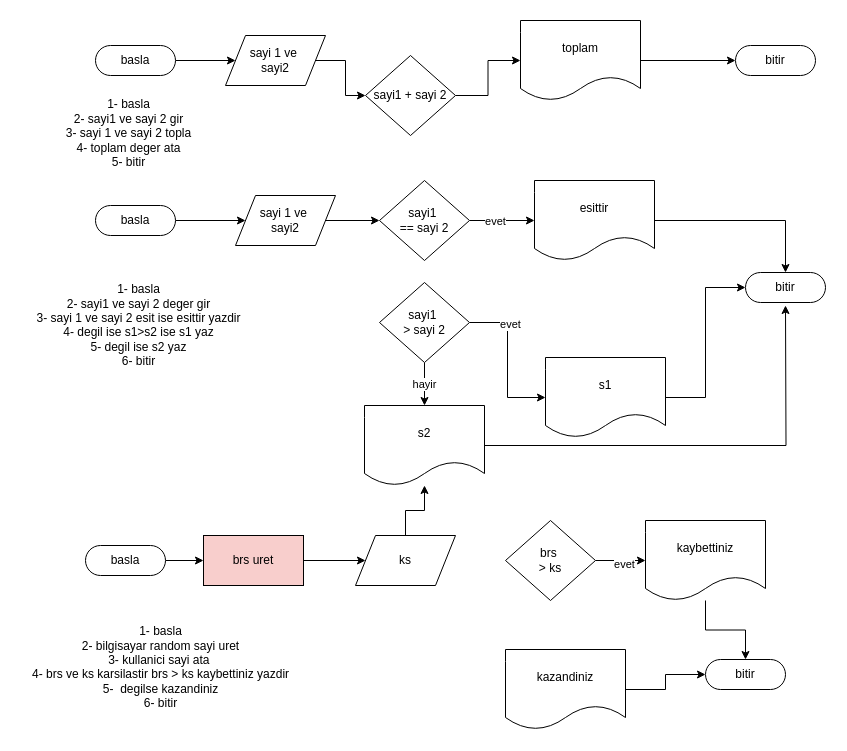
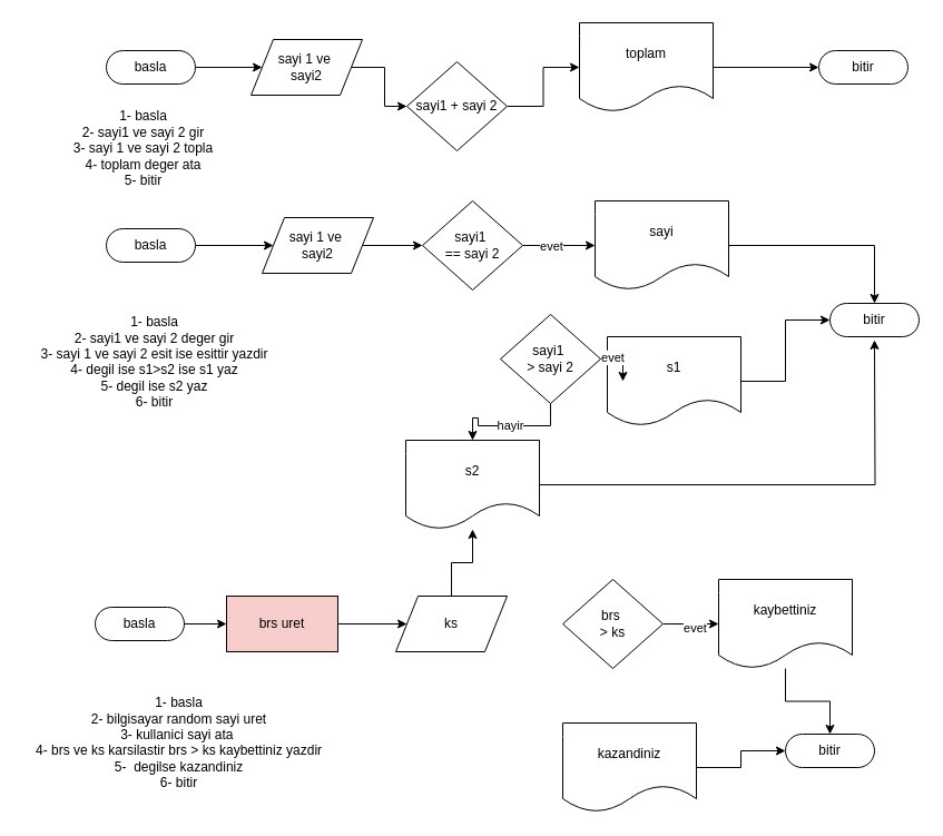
  <mxCell id="0" />
  <mxCell id="1" parent="0" />
  <mxCell id="2" value="" style="edgeStyle=orthogonalEdgeStyle;rounded=0;orthogonalLoop=1;jettySize=auto;html=1;" edge="1" parent="1" source="3" target="5"><mxGeometry relative="1" as="geometry" /></mxCell>
  <mxCell id="3" value="basla" style="html=1;dashed=0;whiteSpace=wrap;shape=mxgraph.dfd.start" vertex="1" parent="1"><mxGeometry x="95" y="45" width="80" height="30" as="geometry" /></mxCell>
  <mxCell id="4" value="" style="edgeStyle=orthogonalEdgeStyle;rounded=0;orthogonalLoop=1;jettySize=auto;html=1;" edge="1" parent="1" source="5" target="7"><mxGeometry relative="1" as="geometry" /></mxCell>
  <mxCell id="5" value="sayi 1 ve&amp;nbsp;&lt;div&gt;&lt;span style=&quot;background-color: initial;&quot;&gt;sayi2&lt;/span&gt;&lt;br&gt;&lt;/div&gt;" style="shape=parallelogram;perimeter=parallelogramPerimeter;whiteSpace=wrap;html=1;dashed=0;" vertex="1" parent="1"><mxGeometry x="225" y="35" width="100" height="50" as="geometry" /></mxCell>
  <mxCell id="6" value="" style="edgeStyle=orthogonalEdgeStyle;rounded=0;orthogonalLoop=1;jettySize=auto;html=1;" edge="1" parent="1" source="7" target="9"><mxGeometry relative="1" as="geometry" /></mxCell>
  <mxCell id="7" value="sayi1 + sayi 2" style="shape=rhombus;html=1;dashed=0;whiteSpace=wrap;perimeter=rhombusPerimeter;" vertex="1" parent="1"><mxGeometry x="365" y="55" width="90" height="80" as="geometry" /></mxCell>
  <mxCell id="8" value="" style="edgeStyle=orthogonalEdgeStyle;rounded=0;orthogonalLoop=1;jettySize=auto;html=1;" edge="1" parent="1"><mxGeometry relative="1" as="geometry"><mxPoint x="635" y="60" as="sourcePoint" /><mxPoint x="735" y="60" as="targetPoint" /></mxGeometry></mxCell>
  <mxCell id="9" value="toplam" style="shape=document;whiteSpace=wrap;html=1;boundedLbl=1;dashed=0;" vertex="1" parent="1"><mxGeometry x="520" y="20" width="120" height="80" as="geometry" /></mxCell>
  <mxCell id="10" value="bitir" style="html=1;dashed=0;whiteSpace=wrap;shape=mxgraph.dfd.start" vertex="1" parent="1"><mxGeometry x="735" y="45" width="80" height="30" as="geometry" /></mxCell>
  <mxCell id="11" value="1- basla&lt;div&gt;2- sayi1 ve sayi 2 gir&lt;/div&gt;&lt;div&gt;3-&amp;nbsp;&lt;span style=&quot;background-color: initial;&quot;&gt;sayi 1 ve sayi 2 topla&lt;/span&gt;&lt;/div&gt;&lt;div&gt;4- toplam deger ata&lt;/div&gt;&lt;div&gt;5- bitir&lt;/div&gt;&lt;div&gt;&lt;br&gt;&lt;/div&gt;" style="text;html=1;align=center;verticalAlign=middle;resizable=0;points=[];autosize=1;strokeColor=none;fillColor=none;" vertex="1" parent="1"><mxGeometry x="53" y="90" width="150" height="100" as="geometry" /></mxCell>
  <mxCell id="12" value="1- basla&lt;div&gt;2- sayi1 ve sayi 2 deger gir&lt;/div&gt;&lt;div&gt;3-&amp;nbsp;&lt;span style=&quot;background-color: initial;&quot;&gt;sayi 1 ve sayi 2 esit ise esittir yazdir&lt;/span&gt;&lt;/div&gt;&lt;div&gt;4- degil ise s1&amp;gt;s2 ise s1 yaz&lt;/div&gt;&lt;div&gt;5- degil ise s2 yaz&lt;br&gt;&lt;/div&gt;&lt;div&gt;6- bitir&lt;/div&gt;&lt;div&gt;&lt;br&gt;&lt;/div&gt;" style="text;html=1;align=center;verticalAlign=middle;resizable=0;points=[];autosize=1;strokeColor=none;fillColor=none;" vertex="1" parent="1"><mxGeometry x="23" y="277" width="230" height="110" as="geometry" /></mxCell>
  <mxCell id="13" value="" style="edgeStyle=orthogonalEdgeStyle;rounded=0;orthogonalLoop=1;jettySize=auto;html=1;" edge="1" parent="1" source="14" target="16"><mxGeometry relative="1" as="geometry" /></mxCell>
  <mxCell id="14" value="basla" style="html=1;dashed=0;whiteSpace=wrap;shape=mxgraph.dfd.start" vertex="1" parent="1"><mxGeometry x="95" y="205" width="80" height="30" as="geometry" /></mxCell>
  <mxCell id="15" value="" style="edgeStyle=orthogonalEdgeStyle;rounded=0;orthogonalLoop=1;jettySize=auto;html=1;" edge="1" parent="1" source="16" target="19"><mxGeometry relative="1" as="geometry" /></mxCell>
  <mxCell id="16" value="sayi 1 ve&amp;nbsp;&lt;div&gt;&lt;span style=&quot;background-color: initial;&quot;&gt;sayi2&lt;/span&gt;&lt;br&gt;&lt;/div&gt;" style="shape=parallelogram;perimeter=parallelogramPerimeter;whiteSpace=wrap;html=1;dashed=0;" vertex="1" parent="1"><mxGeometry x="235" y="195" width="100" height="50" as="geometry" /></mxCell>
  <mxCell id="17" value="" style="edgeStyle=orthogonalEdgeStyle;rounded=0;orthogonalLoop=1;jettySize=auto;html=1;" edge="1" parent="1" source="19" target="20"><mxGeometry relative="1" as="geometry" /></mxCell>
  <mxCell id="18" value="evet" style="edgeLabel;html=1;align=center;verticalAlign=middle;resizable=0;points=[];" vertex="1" connectable="0" parent="17"><mxGeometry x="-0.231" relative="1" as="geometry"><mxPoint as="offset" /></mxGeometry></mxCell>
  <mxCell id="19" value="sayi1&amp;nbsp;&lt;div&gt;== sayi 2&lt;/div&gt;" style="shape=rhombus;html=1;dashed=0;whiteSpace=wrap;perimeter=rhombusPerimeter;" vertex="1" parent="1"><mxGeometry x="379" y="180" width="90" height="80" as="geometry" /></mxCell>
- <mxCell id="20" value="esittir" style="shape=document;whiteSpace=wrap;html=1;boundedLbl=1;dashed=0;" vertex="1" parent="1"><mxGeometry x="534" y="180" width="120" height="80" as="geometry" /></mxCell>
+ <mxCell id="20" value="sayi" style="shape=document;whiteSpace=wrap;html=1;boundedLbl=1;dashed=0;" vertex="1" parent="1"><mxGeometry x="534" y="180" width="120" height="80" as="geometry" /></mxCell>
  <mxCell id="21" style="edgeStyle=orthogonalEdgeStyle;rounded=0;orthogonalLoop=1;jettySize=auto;html=1;" edge="1" parent="1" source="22"><mxGeometry relative="1" as="geometry"><mxPoint x="785" y="305" as="targetPoint" /></mxGeometry></mxCell>
- <mxCell id="22" value="s2" style="shape=document;whiteSpace=wrap;html=1;boundedLbl=1;dashed=0;" vertex="1" parent="1"><mxGeometry x="364" y="405" width="120" height="80" as="geometry" /></mxCell>
- <mxCell id="23" value="s1" style="shape=document;whiteSpace=wrap;html=1;boundedLbl=1;dashed=0;" vertex="1" parent="1"><mxGeometry x="545" y="357" width="120" height="80" as="geometry" /></mxCell>
+ <mxCell id="22" value="s2" style="shape=document;whiteSpace=wrap;html=1;boundedLbl=1;dashed=0;" vertex="1" parent="1"><mxGeometry x="364" y="395" width="120" height="80" as="geometry" /></mxCell>
+ <mxCell id="23" value="s1" style="shape=document;whiteSpace=wrap;html=1;boundedLbl=1;dashed=0;" vertex="1" parent="1"><mxGeometry x="545" y="302" width="120" height="80" as="geometry" /></mxCell>
  <mxCell id="24" value="" style="edgeStyle=orthogonalEdgeStyle;rounded=0;orthogonalLoop=1;jettySize=auto;html=1;" edge="1" parent="1" source="28" target="23"><mxGeometry relative="1" as="geometry" /></mxCell>
  <mxCell id="25" value="evet" style="edgeLabel;html=1;align=center;verticalAlign=middle;resizable=0;points=[];" vertex="1" connectable="0" parent="24"><mxGeometry x="-0.479" y="2" relative="1" as="geometry"><mxPoint as="offset" /></mxGeometry></mxCell>
  <mxCell id="26" value="" style="edgeStyle=orthogonalEdgeStyle;rounded=0;orthogonalLoop=1;jettySize=auto;html=1;" edge="1" parent="1" source="28" target="22"><mxGeometry relative="1" as="geometry" /></mxCell>
  <mxCell id="27" value="hayir" style="edgeLabel;html=1;align=center;verticalAlign=middle;resizable=0;points=[];" vertex="1" connectable="0" parent="26"><mxGeometry x="-0.023" y="-1" relative="1" as="geometry"><mxPoint as="offset" /></mxGeometry></mxCell>
- <mxCell id="28" value="sayi1&amp;nbsp;&lt;div&gt;&amp;gt; sayi 2&lt;/div&gt;" style="shape=rhombus;html=1;dashed=0;whiteSpace=wrap;perimeter=rhombusPerimeter;" vertex="1" parent="1"><mxGeometry x="379" y="282" width="90" height="80" as="geometry" /></mxCell>
+ <mxCell id="28" value="sayi1&amp;nbsp;&lt;div&gt;&amp;gt; sayi 2&lt;/div&gt;" style="shape=rhombus;html=1;dashed=0;whiteSpace=wrap;perimeter=rhombusPerimeter;" vertex="1" parent="1"><mxGeometry x="449" y="282" width="90" height="80" as="geometry" /></mxCell>
  <mxCell id="29" value="bitir" style="html=1;dashed=0;whiteSpace=wrap;shape=mxgraph.dfd.start" vertex="1" parent="1"><mxGeometry x="745" y="272" width="80" height="30" as="geometry" /></mxCell>
  <mxCell id="30" style="edgeStyle=orthogonalEdgeStyle;rounded=0;orthogonalLoop=1;jettySize=auto;html=1;entryX=0;entryY=0.5;entryDx=0;entryDy=0;entryPerimeter=0;" edge="1" parent="1" source="23" target="29"><mxGeometry relative="1" as="geometry" /></mxCell>
  <mxCell id="31" style="edgeStyle=orthogonalEdgeStyle;rounded=0;orthogonalLoop=1;jettySize=auto;html=1;entryX=0.5;entryY=0.5;entryDx=0;entryDy=-15;entryPerimeter=0;" edge="1" parent="1" source="20" target="29"><mxGeometry relative="1" as="geometry" /></mxCell>
  <mxCell id="32" value="1- basla&lt;div&gt;2- bilgisayar random sayi uret&lt;/div&gt;&lt;div&gt;&lt;span style=&quot;background-color: initial;&quot;&gt;3- kullanici sayi ata&amp;nbsp;&lt;/span&gt;&lt;/div&gt;&lt;div&gt;&lt;span style=&quot;background-color: initial;&quot;&gt;4- brs ve ks karsilastir&amp;nbsp;&lt;/span&gt;brs &amp;gt; ks kaybettiniz&lt;span style=&quot;background-color: initial;&quot;&gt;&amp;nbsp;yazdir&lt;/span&gt;&lt;/div&gt;&lt;div&gt;5-&amp;nbsp;&lt;span style=&quot;background-color: initial;&quot;&gt;&amp;nbsp;&lt;/span&gt;&lt;span style=&quot;background-color: initial;&quot;&gt;degilse kazandiniz&lt;/span&gt;&lt;/div&gt;&lt;div&gt;&lt;span style=&quot;background-color: initial;&quot;&gt;6- bitir&lt;/span&gt;&lt;/div&gt;&lt;div&gt;&lt;br&gt;&lt;/div&gt;" style="text;html=1;align=center;verticalAlign=middle;resizable=0;points=[];autosize=1;strokeColor=none;fillColor=none;" vertex="1" parent="1"><mxGeometry x="20" y="619" width="280" height="110" as="geometry" /></mxCell>
  <mxCell id="33" value="" style="edgeStyle=orthogonalEdgeStyle;rounded=0;orthogonalLoop=1;jettySize=auto;html=1;" edge="1" parent="1" source="34" target="38"><mxGeometry relative="1" as="geometry" /></mxCell>
  <mxCell id="34" value="basla" style="html=1;dashed=0;whiteSpace=wrap;shape=mxgraph.dfd.start" vertex="1" parent="1"><mxGeometry x="85" y="545" width="80" height="30" as="geometry" /></mxCell>
  <mxCell id="35" value="" style="edgeStyle=orthogonalEdgeStyle;rounded=0;orthogonalLoop=1;jettySize=auto;html=1;" edge="1" parent="1" source="36" target="22"><mxGeometry relative="1" as="geometry" /></mxCell>
  <mxCell id="36" value="&lt;div&gt;ks&lt;/div&gt;" style="shape=parallelogram;perimeter=parallelogramPerimeter;whiteSpace=wrap;html=1;dashed=0;" vertex="1" parent="1"><mxGeometry x="355" y="535" width="100" height="50" as="geometry" /></mxCell>
  <mxCell id="37" value="" style="edgeStyle=orthogonalEdgeStyle;rounded=0;orthogonalLoop=1;jettySize=auto;html=1;" edge="1" parent="1" source="38" target="36"><mxGeometry relative="1" as="geometry" /></mxCell>
  <mxCell id="38" value="brs uret" style="html=1;dashed=0;whiteSpace=wrap;fillColor=#f8cecc;" vertex="1" parent="1"><mxGeometry x="203" y="535" width="100" height="50" as="geometry" /></mxCell>
  <mxCell id="39" value="" style="edgeStyle=orthogonalEdgeStyle;rounded=0;orthogonalLoop=1;jettySize=auto;html=1;" edge="1" parent="1" source="41" target="43"><mxGeometry relative="1" as="geometry" /></mxCell>
  <mxCell id="40" value="evet" style="edgeLabel;html=1;align=center;verticalAlign=middle;resizable=0;points=[];" vertex="1" connectable="0" parent="39"><mxGeometry x="0.12" y="-2" relative="1" as="geometry"><mxPoint y="1" as="offset" /></mxGeometry></mxCell>
  <mxCell id="41" value="brs&amp;nbsp;&lt;div&gt;&amp;gt; ks&lt;/div&gt;" style="shape=rhombus;html=1;dashed=0;whiteSpace=wrap;perimeter=rhombusPerimeter;" vertex="1" parent="1"><mxGeometry x="505" y="520" width="90" height="80" as="geometry" /></mxCell>
  <mxCell id="42" value="" style="edgeStyle=orthogonalEdgeStyle;rounded=0;orthogonalLoop=1;jettySize=auto;html=1;" edge="1" parent="1" source="43" target="46"><mxGeometry relative="1" as="geometry" /></mxCell>
  <mxCell id="43" value="kaybettiniz" style="shape=document;whiteSpace=wrap;html=1;boundedLbl=1;dashed=0;" vertex="1" parent="1"><mxGeometry x="645" y="520" width="120" height="80" as="geometry" /></mxCell>
  <mxCell id="44" value="" style="edgeStyle=orthogonalEdgeStyle;rounded=0;orthogonalLoop=1;jettySize=auto;html=1;" edge="1" parent="1" source="45" target="46"><mxGeometry relative="1" as="geometry" /></mxCell>
  <mxCell id="45" value="kazandiniz" style="shape=document;whiteSpace=wrap;html=1;boundedLbl=1;dashed=0;" vertex="1" parent="1"><mxGeometry x="505" y="649" width="120" height="80" as="geometry" /></mxCell>
  <mxCell id="46" value="bitir" style="html=1;dashed=0;whiteSpace=wrap;shape=mxgraph.dfd.start" vertex="1" parent="1"><mxGeometry x="705" y="659" width="80" height="30" as="geometry" /></mxCell>
